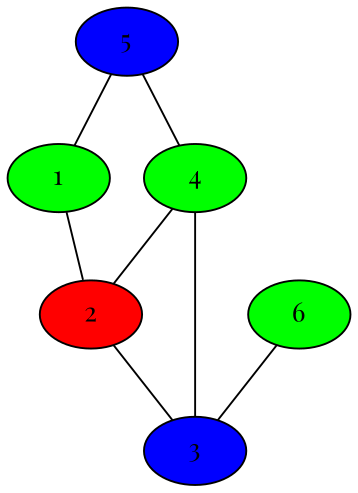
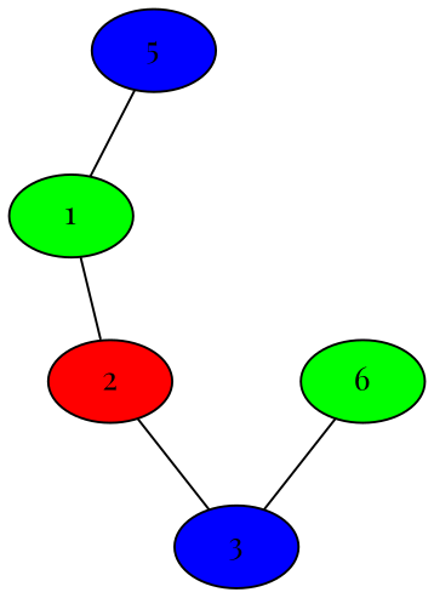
  graph {
    fontname="Playfair Display"
    node [fillcolor=green style=filled fontname="Playfair Display"]
    edge [fontname="Playfair Display"]
    1
    2 [fillcolor=red]
    3 [fillcolor=blue]
-   4
    5 [fillcolor=blue]
    6
    1 -- 2
    2 -- 3
-   4 -- 2
-   4 -- 3
    5 -- 1
-   5 -- 4
    6 -- 3
  }
